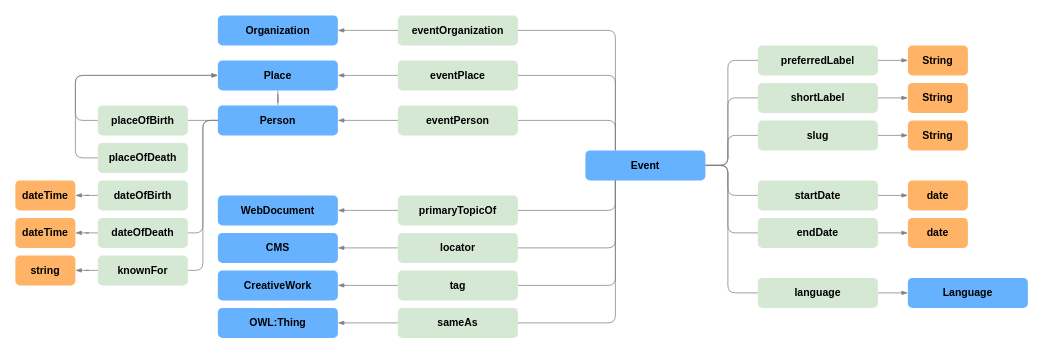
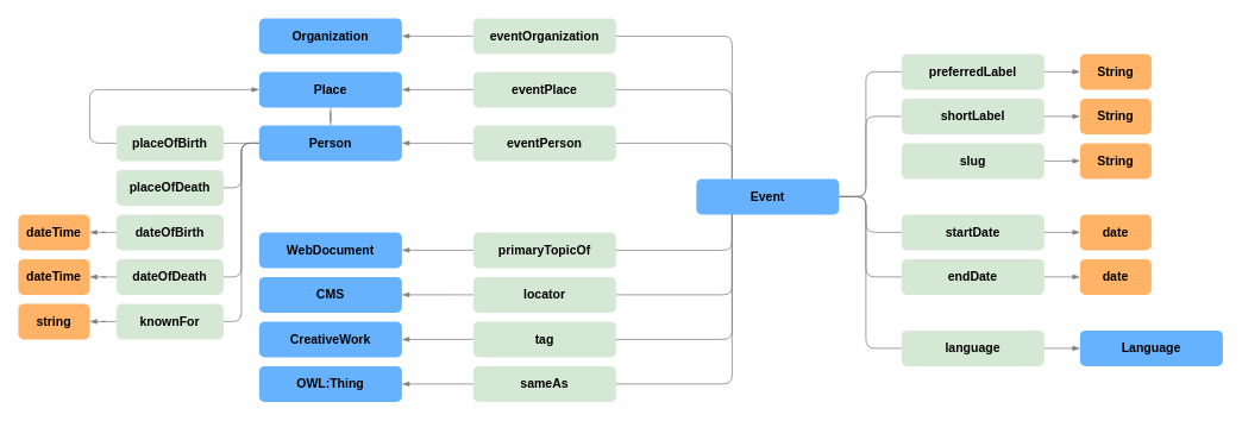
  <mxCell id="0" />
  <mxCell id="1" parent="0" />
  <mxCell id="2" value="&lt;font style=&quot;font-size: 14px&quot;&gt;&lt;b&gt;date&lt;/b&gt;&lt;br&gt;&lt;/font&gt;" style="rounded=1;whiteSpace=wrap;html=1;strokeColor=none;fillColor=#FFB366;" vertex="1" parent="1"><mxGeometry x="1210" y="240" width="80" height="40" as="geometry" /></mxCell>
  <mxCell id="3" style="edgeStyle=orthogonalEdgeStyle;rounded=1;orthogonalLoop=1;jettySize=auto;html=1;entryX=1;entryY=0.5;entryDx=0;entryDy=0;endArrow=none;endFill=0;strokeColor=#808080;fontSize=14;exitX=0.25;exitY=0;exitDx=0;exitDy=0;" edge="1" parent="1" source="13" target="21"><mxGeometry relative="1" as="geometry" /></mxCell>
  <mxCell id="4" style="edgeStyle=orthogonalEdgeStyle;rounded=1;orthogonalLoop=1;jettySize=auto;html=1;entryX=1;entryY=0.5;entryDx=0;entryDy=0;endArrow=none;endFill=0;strokeColor=#808080;fontSize=14;exitX=0.25;exitY=0;exitDx=0;exitDy=0;" edge="1" parent="1" source="13" target="27"><mxGeometry relative="1" as="geometry" /></mxCell>
  <mxCell id="5" style="edgeStyle=orthogonalEdgeStyle;rounded=1;orthogonalLoop=1;jettySize=auto;html=1;entryX=0;entryY=0.5;entryDx=0;entryDy=0;endArrow=none;endFill=0;strokeColor=#808080;fontSize=14;exitX=1;exitY=0.5;exitDx=0;exitDy=0;" edge="1" parent="1" source="13" target="31"><mxGeometry relative="1" as="geometry"><Array as="points"><mxPoint x="970" y="220" /><mxPoint x="970" y="310" /></Array></mxGeometry></mxCell>
  <mxCell id="6" style="edgeStyle=orthogonalEdgeStyle;rounded=1;orthogonalLoop=1;jettySize=auto;html=1;entryX=1;entryY=0.5;entryDx=0;entryDy=0;endArrow=none;endFill=0;strokeColor=#808080;fontSize=14;exitX=0.25;exitY=1;exitDx=0;exitDy=0;" edge="1" parent="1" source="13" target="38"><mxGeometry relative="1" as="geometry"><Array as="points"><mxPoint x="820" y="280" /></Array></mxGeometry></mxCell>
  <mxCell id="7" style="edgeStyle=orthogonalEdgeStyle;rounded=1;orthogonalLoop=1;jettySize=auto;html=1;entryX=1;entryY=0.5;entryDx=0;entryDy=0;endArrow=none;endFill=0;strokeColor=#808080;fontSize=14;exitX=0.25;exitY=0;exitDx=0;exitDy=0;" edge="1" parent="1" source="13" target="24"><mxGeometry relative="1" as="geometry" /></mxCell>
  <mxCell id="8" style="edgeStyle=orthogonalEdgeStyle;rounded=1;orthogonalLoop=1;jettySize=auto;html=1;entryX=0;entryY=0.5;entryDx=0;entryDy=0;endArrow=none;endFill=0;strokeColor=#808080;fontSize=14;exitX=1;exitY=0.5;exitDx=0;exitDy=0;" edge="1" parent="1" source="13" target="29"><mxGeometry relative="1" as="geometry"><Array as="points"><mxPoint x="970" y="220" /><mxPoint x="970" y="260" /></Array></mxGeometry></mxCell>
  <mxCell id="9" style="edgeStyle=orthogonalEdgeStyle;rounded=1;orthogonalLoop=1;jettySize=auto;html=1;entryX=0;entryY=0.5;entryDx=0;entryDy=0;endArrow=none;endFill=0;strokeColor=#808080;fontSize=14;" edge="1" parent="1" source="13" target="69"><mxGeometry relative="1" as="geometry"><Array as="points"><mxPoint x="970" y="220" /><mxPoint x="970" y="80" /></Array></mxGeometry></mxCell>
  <mxCell id="10" style="edgeStyle=orthogonalEdgeStyle;rounded=1;orthogonalLoop=1;jettySize=auto;html=1;entryX=0;entryY=0.5;entryDx=0;entryDy=0;endArrow=none;endFill=0;strokeColor=#808080;fontSize=14;" edge="1" parent="1" source="13" target="71"><mxGeometry relative="1" as="geometry"><Array as="points"><mxPoint x="970" y="220" /><mxPoint x="970" y="390" /></Array></mxGeometry></mxCell>
  <mxCell id="11" style="edgeStyle=orthogonalEdgeStyle;rounded=1;orthogonalLoop=1;jettySize=auto;html=1;entryX=0;entryY=0.5;entryDx=0;entryDy=0;endArrow=none;endFill=0;strokeColor=#808080;fontSize=14;" edge="1" parent="1" source="13" target="66"><mxGeometry relative="1" as="geometry"><Array as="points"><mxPoint x="970" y="220" /><mxPoint x="970" y="130" /></Array></mxGeometry></mxCell>
- <mxCell id="12" style="edgeStyle=orthogonalEdgeStyle;rounded=1;orthogonalLoop=1;jettySize=auto;html=1;entryX=0;entryY=0.5;entryDx=0;entryDy=0;endArrow=none;endFill=0;strokeColor=#808080;fontSize=14;" edge="1" parent="1" source="13" target="63"><mxGeometry relative="1" as="geometry"><Array as="points"><mxPoint x="970" y="220" /><mxPoint x="970" y="180" /></Array></mxGeometry></mxCell>
  <mxCell id="13" value="&lt;font style=&quot;font-size: 14px&quot;&gt;&lt;b&gt;Event&lt;/b&gt;&lt;br&gt;&lt;/font&gt;" style="rounded=1;whiteSpace=wrap;html=1;strokeColor=none;fillColor=#66B2FF;" vertex="1" parent="1"><mxGeometry x="780" y="200" width="160" height="40" as="geometry" /></mxCell>
  <mxCell id="14" style="edgeStyle=orthogonalEdgeStyle;rounded=1;orthogonalLoop=1;jettySize=auto;html=1;entryX=1;entryY=0.5;entryDx=0;entryDy=0;endArrow=none;endFill=0;strokeColor=#808080;fontSize=14;" edge="1" parent="1" source="19" target="36"><mxGeometry relative="1" as="geometry" /></mxCell>
+ <mxCell id="15" style="edgeStyle=orthogonalEdgeStyle;rounded=1;orthogonalLoop=1;jettySize=auto;html=1;entryX=1;entryY=0.5;entryDx=0;entryDy=0;endArrow=none;endFill=0;strokeColor=#808080;fontSize=14;" edge="1" parent="1" source="19" target="34"><mxGeometry relative="1" as="geometry" /></mxCell>
  <mxCell id="16" style="edgeStyle=orthogonalEdgeStyle;rounded=1;orthogonalLoop=1;jettySize=auto;html=1;endArrow=none;endFill=0;strokeColor=#808080;fontSize=14;" edge="1" parent="1" source="19" target="25"><mxGeometry relative="1" as="geometry" /></mxCell>
  <mxCell id="17" style="edgeStyle=orthogonalEdgeStyle;rounded=1;orthogonalLoop=1;jettySize=auto;html=1;entryX=1;entryY=0.5;entryDx=0;entryDy=0;endArrow=none;endFill=0;strokeColor=#808080;fontSize=14;" edge="1" parent="1" source="19" target="43"><mxGeometry relative="1" as="geometry" /></mxCell>
  <mxCell id="18" style="edgeStyle=orthogonalEdgeStyle;rounded=1;orthogonalLoop=1;jettySize=auto;html=1;entryX=1;entryY=0.5;entryDx=0;entryDy=0;endArrow=none;endFill=0;strokeColor=#808080;fontSize=14;" edge="1" parent="1" source="19" target="45"><mxGeometry relative="1" as="geometry" /></mxCell>
  <mxCell id="19" value="&lt;font style=&quot;font-size: 14px&quot;&gt;&lt;b&gt;Person&lt;/b&gt;&lt;br&gt;&lt;/font&gt;" style="rounded=1;whiteSpace=wrap;html=1;strokeColor=none;fillColor=#66B2FF;" vertex="1" parent="1"><mxGeometry x="290" y="140" width="160" height="40" as="geometry" /></mxCell>
  <mxCell id="20" style="edgeStyle=orthogonalEdgeStyle;rounded=1;orthogonalLoop=1;jettySize=auto;html=1;endArrow=blockThin;endFill=1;strokeColor=#808080;fontSize=14;" edge="1" parent="1" source="21" target="19"><mxGeometry relative="1" as="geometry" /></mxCell>
  <mxCell id="21" value="&lt;font&gt;&lt;b style=&quot;font-family: &amp;#34;helvetica&amp;#34;&quot;&gt;&lt;font style=&quot;font-size: 14px&quot;&gt;eventPerson&lt;/font&gt;&lt;/b&gt;&lt;br&gt;&lt;/font&gt;" style="rounded=1;whiteSpace=wrap;html=1;fillColor=#d5e8d4;strokeColor=none;" vertex="1" parent="1"><mxGeometry x="530" y="140" width="160" height="40" as="geometry" /></mxCell>
  <mxCell id="22" value="&lt;font style=&quot;font-size: 14px&quot;&gt;&lt;b&gt;Organization&lt;/b&gt;&lt;br&gt;&lt;/font&gt;" style="rounded=1;whiteSpace=wrap;html=1;strokeColor=none;fillColor=#66B2FF;" vertex="1" parent="1"><mxGeometry x="290" y="20" width="160" height="40" as="geometry" /></mxCell>
  <mxCell id="23" style="edgeStyle=orthogonalEdgeStyle;rounded=1;orthogonalLoop=1;jettySize=auto;html=1;entryX=1;entryY=0.5;entryDx=0;entryDy=0;endArrow=blockThin;endFill=1;strokeColor=#808080;fontSize=14;" edge="1" parent="1" source="24" target="22"><mxGeometry relative="1" as="geometry" /></mxCell>
  <mxCell id="24" value="&lt;font&gt;&lt;b style=&quot;font-family: &amp;#34;helvetica&amp;#34;&quot;&gt;&lt;font style=&quot;font-size: 14px&quot;&gt;eventOrganization&lt;/font&gt;&lt;/b&gt;&lt;br&gt;&lt;/font&gt;" style="rounded=1;whiteSpace=wrap;html=1;fillColor=#d5e8d4;strokeColor=none;" vertex="1" parent="1"><mxGeometry x="530" y="20" width="160" height="40" as="geometry" /></mxCell>
  <mxCell id="25" value="&lt;font style=&quot;font-size: 14px&quot;&gt;&lt;b&gt;Place&lt;/b&gt;&lt;br&gt;&lt;/font&gt;" style="rounded=1;whiteSpace=wrap;html=1;strokeColor=none;fillColor=#66B2FF;" vertex="1" parent="1"><mxGeometry x="290" y="80" width="160" height="40" as="geometry" /></mxCell>
  <mxCell id="26" style="edgeStyle=orthogonalEdgeStyle;rounded=1;orthogonalLoop=1;jettySize=auto;html=1;entryX=1;entryY=0.5;entryDx=0;entryDy=0;endArrow=blockThin;endFill=1;strokeColor=#808080;fontSize=14;" edge="1" parent="1" source="27" target="25"><mxGeometry relative="1" as="geometry" /></mxCell>
  <mxCell id="27" value="&lt;font&gt;&lt;b style=&quot;font-family: &amp;#34;helvetica&amp;#34;&quot;&gt;&lt;font style=&quot;font-size: 14px&quot;&gt;eventPlace&lt;/font&gt;&lt;/b&gt;&lt;br&gt;&lt;/font&gt;" style="rounded=1;whiteSpace=wrap;html=1;fillColor=#d5e8d4;strokeColor=none;" vertex="1" parent="1"><mxGeometry x="530" y="80" width="160" height="40" as="geometry" /></mxCell>
  <mxCell id="28" style="edgeStyle=orthogonalEdgeStyle;rounded=1;orthogonalLoop=1;jettySize=auto;html=1;entryX=0;entryY=0.5;entryDx=0;entryDy=0;endArrow=blockThin;endFill=1;strokeColor=#808080;fontSize=14;" edge="1" parent="1" source="29" target="2"><mxGeometry relative="1" as="geometry" /></mxCell>
  <mxCell id="29" value="&lt;font&gt;&lt;b style=&quot;font-family: &amp;#34;helvetica&amp;#34;&quot;&gt;&lt;font style=&quot;font-size: 14px&quot;&gt;startDate&lt;/font&gt;&lt;/b&gt;&lt;br&gt;&lt;/font&gt;" style="rounded=1;whiteSpace=wrap;html=1;fillColor=#d5e8d4;strokeColor=none;" vertex="1" parent="1"><mxGeometry x="1010" y="240" width="160" height="40" as="geometry" /></mxCell>
  <mxCell id="30" style="edgeStyle=orthogonalEdgeStyle;rounded=1;orthogonalLoop=1;jettySize=auto;html=1;entryX=0;entryY=0.5;entryDx=0;entryDy=0;endArrow=blockThin;endFill=1;strokeColor=#808080;fontSize=14;" edge="1" parent="1" source="31" target="32"><mxGeometry relative="1" as="geometry" /></mxCell>
  <mxCell id="31" value="&lt;font&gt;&lt;b style=&quot;font-family: &amp;#34;helvetica&amp;#34;&quot;&gt;&lt;font style=&quot;font-size: 14px&quot;&gt;endDate&lt;/font&gt;&lt;/b&gt;&lt;br&gt;&lt;/font&gt;" style="rounded=1;whiteSpace=wrap;html=1;fillColor=#d5e8d4;strokeColor=none;" vertex="1" parent="1"><mxGeometry x="1010" y="290" width="160" height="40" as="geometry" /></mxCell>
  <mxCell id="32" value="&lt;font style=&quot;font-size: 14px&quot;&gt;&lt;b&gt;date&lt;/b&gt;&lt;br&gt;&lt;/font&gt;" style="rounded=1;whiteSpace=wrap;html=1;strokeColor=none;fillColor=#FFB366;" vertex="1" parent="1"><mxGeometry x="1210" y="290" width="80" height="40" as="geometry" /></mxCell>
- <mxCell id="33" style="edgeStyle=orthogonalEdgeStyle;rounded=1;orthogonalLoop=1;jettySize=auto;html=1;endArrow=blockThin;endFill=1;strokeColor=#808080;fontSize=14;entryX=0;entryY=0.5;entryDx=0;entryDy=0;" edge="1" parent="1" source="34" target="25"><mxGeometry relative="1" as="geometry"><mxPoint x="280" y="100" as="targetPoint" /><Array as="points"><mxPoint x="100" y="210" /><mxPoint x="100" y="100" /></Array></mxGeometry></mxCell>
  <mxCell id="34" value="&lt;font&gt;&lt;b style=&quot;font-family: &amp;#34;helvetica&amp;#34;&quot;&gt;&lt;font style=&quot;font-size: 14px&quot;&gt;placeOfDeath&lt;/font&gt;&lt;/b&gt;&lt;br&gt;&lt;/font&gt;" style="rounded=1;whiteSpace=wrap;html=1;fillColor=#d5e8d4;strokeColor=none;" vertex="1" parent="1"><mxGeometry x="130" y="190" width="120" height="40" as="geometry" /></mxCell>
  <mxCell id="35" style="edgeStyle=orthogonalEdgeStyle;rounded=1;orthogonalLoop=1;jettySize=auto;html=1;entryX=0;entryY=0.5;entryDx=0;entryDy=0;endArrow=blockThin;endFill=1;strokeColor=#808080;fontSize=14;" edge="1" parent="1" source="36" target="25"><mxGeometry relative="1" as="geometry"><Array as="points"><mxPoint x="100" y="160" /><mxPoint x="100" y="100" /></Array></mxGeometry></mxCell>
  <mxCell id="36" value="&lt;font&gt;&lt;b style=&quot;font-family: &amp;#34;helvetica&amp;#34;&quot;&gt;&lt;font style=&quot;font-size: 14px&quot;&gt;placeOfBirth&lt;/font&gt;&lt;/b&gt;&lt;br&gt;&lt;/font&gt;" style="rounded=1;whiteSpace=wrap;html=1;fillColor=#d5e8d4;strokeColor=none;" vertex="1" parent="1"><mxGeometry x="130" y="140" width="120" height="40" as="geometry" /></mxCell>
  <mxCell id="37" style="edgeStyle=orthogonalEdgeStyle;rounded=1;orthogonalLoop=1;jettySize=auto;html=1;entryX=1;entryY=0.5;entryDx=0;entryDy=0;endArrow=blockThin;endFill=1;strokeColor=#808080;fontSize=14;" edge="1" parent="1" source="38" target="39"><mxGeometry relative="1" as="geometry" /></mxCell>
  <mxCell id="38" value="&lt;font&gt;&lt;b style=&quot;font-family: &amp;#34;helvetica&amp;#34;&quot;&gt;&lt;font style=&quot;font-size: 14px&quot;&gt;primaryTopicOf&lt;/font&gt;&lt;/b&gt;&lt;br&gt;&lt;/font&gt;" style="rounded=1;whiteSpace=wrap;html=1;fillColor=#d5e8d4;strokeColor=none;" vertex="1" parent="1"><mxGeometry x="530" y="260" width="160" height="40" as="geometry" /></mxCell>
  <mxCell id="39" value="&lt;font style=&quot;font-size: 14px&quot;&gt;&lt;b&gt;WebDocument&lt;/b&gt;&lt;br&gt;&lt;/font&gt;" style="rounded=1;whiteSpace=wrap;html=1;strokeColor=none;fillColor=#66B2FF;" vertex="1" parent="1"><mxGeometry x="290" y="260" width="160" height="40" as="geometry" /></mxCell>
  <mxCell id="40" style="edgeStyle=orthogonalEdgeStyle;rounded=1;orthogonalLoop=1;jettySize=auto;html=1;entryX=1;entryY=0.5;entryDx=0;entryDy=0;endArrow=blockThin;endFill=1;strokeColor=#808080;fontSize=14;" edge="1" parent="1" source="41" target="46"><mxGeometry relative="1" as="geometry" /></mxCell>
  <mxCell id="41" value="&lt;font&gt;&lt;b style=&quot;font-family: &amp;#34;helvetica&amp;#34;&quot;&gt;&lt;font style=&quot;font-size: 14px&quot;&gt;dateOfBirth&lt;/font&gt;&lt;/b&gt;&lt;br&gt;&lt;/font&gt;" style="rounded=1;whiteSpace=wrap;html=1;fillColor=#d5e8d4;strokeColor=none;" vertex="1" parent="1"><mxGeometry x="130" y="240" width="120" height="40" as="geometry" /></mxCell>
  <mxCell id="42" style="edgeStyle=orthogonalEdgeStyle;rounded=1;orthogonalLoop=1;jettySize=auto;html=1;endArrow=blockThin;endFill=1;strokeColor=#808080;fontSize=14;" edge="1" parent="1" source="43" target="47"><mxGeometry relative="1" as="geometry" /></mxCell>
  <mxCell id="43" value="&lt;font&gt;&lt;b style=&quot;font-family: &amp;#34;helvetica&amp;#34;&quot;&gt;&lt;font style=&quot;font-size: 14px&quot;&gt;dateOfDeath&lt;/font&gt;&lt;/b&gt;&lt;br&gt;&lt;/font&gt;" style="rounded=1;whiteSpace=wrap;html=1;fillColor=#d5e8d4;strokeColor=none;" vertex="1" parent="1"><mxGeometry x="130" y="290" width="120" height="40" as="geometry" /></mxCell>
  <mxCell id="44" style="edgeStyle=orthogonalEdgeStyle;rounded=1;orthogonalLoop=1;jettySize=auto;html=1;entryX=1;entryY=0.5;entryDx=0;entryDy=0;endArrow=blockThin;endFill=1;strokeColor=#808080;fontSize=14;" edge="1" parent="1" source="45" target="48"><mxGeometry relative="1" as="geometry" /></mxCell>
  <mxCell id="45" value="&lt;font&gt;&lt;b style=&quot;font-family: &amp;#34;helvetica&amp;#34;&quot;&gt;&lt;font style=&quot;font-size: 14px&quot;&gt;knownFor&lt;/font&gt;&lt;/b&gt;&lt;br&gt;&lt;/font&gt;" style="rounded=1;whiteSpace=wrap;html=1;fillColor=#d5e8d4;strokeColor=none;" vertex="1" parent="1"><mxGeometry x="130" y="340" width="120" height="40" as="geometry" /></mxCell>
  <mxCell id="46" value="&lt;font style=&quot;font-size: 14px&quot;&gt;&lt;b&gt;dateTime&lt;/b&gt;&lt;br&gt;&lt;/font&gt;" style="rounded=1;whiteSpace=wrap;html=1;strokeColor=none;fillColor=#FFB366;" vertex="1" parent="1"><mxGeometry x="20" y="240" width="80" height="40" as="geometry" /></mxCell>
  <mxCell id="47" value="&lt;font style=&quot;font-size: 14px&quot;&gt;&lt;b&gt;dateTime&lt;/b&gt;&lt;br&gt;&lt;/font&gt;" style="rounded=1;whiteSpace=wrap;html=1;strokeColor=none;fillColor=#FFB366;" vertex="1" parent="1"><mxGeometry x="20" y="290" width="80" height="40" as="geometry" /></mxCell>
  <mxCell id="48" value="&lt;font style=&quot;font-size: 14px&quot;&gt;&lt;b&gt;string&lt;/b&gt;&lt;br&gt;&lt;/font&gt;" style="rounded=1;whiteSpace=wrap;html=1;strokeColor=none;fillColor=#FFB366;" vertex="1" parent="1"><mxGeometry x="20" y="340" width="80" height="40" as="geometry" /></mxCell>
  <mxCell id="49" style="edgeStyle=orthogonalEdgeStyle;rounded=1;orthogonalLoop=1;jettySize=auto;html=1;entryX=0.25;entryY=1;entryDx=0;entryDy=0;endArrow=none;endFill=0;strokeColor=#808080;fontSize=14;" edge="1" parent="1" source="51" target="13"><mxGeometry relative="1" as="geometry" /></mxCell>
  <mxCell id="50" style="edgeStyle=orthogonalEdgeStyle;rounded=1;orthogonalLoop=1;jettySize=auto;html=1;entryX=1;entryY=0.5;entryDx=0;entryDy=0;endArrow=blockThin;endFill=1;strokeColor=#808080;fontSize=14;" edge="1" parent="1" source="51" target="52"><mxGeometry relative="1" as="geometry" /></mxCell>
  <mxCell id="51" value="&lt;font&gt;&lt;b style=&quot;font-family: &amp;#34;helvetica&amp;#34;&quot;&gt;&lt;font style=&quot;font-size: 14px&quot;&gt;locator&lt;/font&gt;&lt;/b&gt;&lt;br&gt;&lt;/font&gt;" style="rounded=1;whiteSpace=wrap;html=1;fillColor=#d5e8d4;strokeColor=none;" vertex="1" parent="1"><mxGeometry x="530" y="310" width="160" height="40" as="geometry" /></mxCell>
  <mxCell id="52" value="&lt;font style=&quot;font-size: 14px&quot;&gt;&lt;b&gt;CMS&lt;/b&gt;&lt;br&gt;&lt;/font&gt;" style="rounded=1;whiteSpace=wrap;html=1;strokeColor=none;fillColor=#66B2FF;" vertex="1" parent="1"><mxGeometry x="290" y="310" width="160" height="40" as="geometry" /></mxCell>
  <mxCell id="53" style="edgeStyle=orthogonalEdgeStyle;rounded=1;orthogonalLoop=1;jettySize=auto;html=1;endArrow=none;endFill=0;strokeColor=#808080;fontSize=14;entryX=0.25;entryY=1;entryDx=0;entryDy=0;" edge="1" parent="1" source="55" target="13"><mxGeometry relative="1" as="geometry"><mxPoint x="860" y="160" as="targetPoint" /></mxGeometry></mxCell>
  <mxCell id="54" style="edgeStyle=orthogonalEdgeStyle;rounded=1;orthogonalLoop=1;jettySize=auto;html=1;entryX=1;entryY=0.5;entryDx=0;entryDy=0;endArrow=blockThin;endFill=1;strokeColor=#808080;fontSize=14;" edge="1" parent="1" source="55" target="56"><mxGeometry relative="1" as="geometry" /></mxCell>
  <mxCell id="55" value="&lt;font&gt;&lt;b style=&quot;font-family: &amp;#34;helvetica&amp;#34;&quot;&gt;&lt;font style=&quot;font-size: 14px&quot;&gt;tag&lt;/font&gt;&lt;/b&gt;&lt;br&gt;&lt;/font&gt;" style="rounded=1;whiteSpace=wrap;html=1;fillColor=#d5e8d4;strokeColor=none;" vertex="1" parent="1"><mxGeometry x="530" y="360" width="160" height="40" as="geometry" /></mxCell>
  <mxCell id="56" value="&lt;font style=&quot;font-size: 14px&quot;&gt;&lt;b&gt;CreativeWork&lt;/b&gt;&lt;br&gt;&lt;/font&gt;" style="rounded=1;whiteSpace=wrap;html=1;strokeColor=none;fillColor=#66B2FF;" vertex="1" parent="1"><mxGeometry x="290" y="360" width="160" height="40" as="geometry" /></mxCell>
  <mxCell id="57" style="edgeStyle=orthogonalEdgeStyle;rounded=1;orthogonalLoop=1;jettySize=auto;html=1;endArrow=none;endFill=0;strokeColor=#808080;fontSize=14;entryX=0.25;entryY=1;entryDx=0;entryDy=0;" edge="1" parent="1" source="59" target="13"><mxGeometry relative="1" as="geometry"><mxPoint x="860" y="120" as="targetPoint" /></mxGeometry></mxCell>
  <mxCell id="58" style="edgeStyle=orthogonalEdgeStyle;rounded=1;orthogonalLoop=1;jettySize=auto;html=1;entryX=1;entryY=0.5;entryDx=0;entryDy=0;endArrow=blockThin;endFill=1;strokeColor=#808080;fontSize=14;" edge="1" parent="1" source="59" target="60"><mxGeometry relative="1" as="geometry" /></mxCell>
  <mxCell id="59" value="&lt;font&gt;&lt;b style=&quot;font-family: &amp;#34;helvetica&amp;#34;&quot;&gt;&lt;font style=&quot;font-size: 14px&quot;&gt;sameAs&lt;/font&gt;&lt;/b&gt;&lt;br&gt;&lt;/font&gt;" style="rounded=1;whiteSpace=wrap;html=1;fillColor=#d5e8d4;strokeColor=none;" vertex="1" parent="1"><mxGeometry x="530" y="410" width="160" height="40" as="geometry" /></mxCell>
  <mxCell id="60" value="&lt;font style=&quot;font-size: 14px&quot;&gt;&lt;b&gt;OWL:Thing&lt;/b&gt;&lt;br&gt;&lt;/font&gt;" style="rounded=1;whiteSpace=wrap;html=1;strokeColor=none;fillColor=#66B2FF;" vertex="1" parent="1"><mxGeometry x="290" y="410" width="160" height="40" as="geometry" /></mxCell>
  <mxCell id="61" value="&lt;font style=&quot;font-size: 14px&quot;&gt;&lt;b&gt;String&lt;/b&gt;&lt;br&gt;&lt;/font&gt;" style="rounded=1;whiteSpace=wrap;html=1;strokeColor=none;fillColor=#FFB366;" vertex="1" parent="1"><mxGeometry x="1210" y="160" width="80" height="40" as="geometry" /></mxCell>
  <mxCell id="62" style="edgeStyle=orthogonalEdgeStyle;rounded=1;orthogonalLoop=1;jettySize=auto;html=1;entryX=0;entryY=0.5;entryDx=0;entryDy=0;endArrow=blockThin;endFill=1;strokeColor=#808080;fontSize=14;" edge="1" parent="1" source="63" target="61"><mxGeometry relative="1" as="geometry" /></mxCell>
  <mxCell id="63" value="&lt;font&gt;&lt;b style=&quot;font-family: &amp;#34;helvetica&amp;#34;&quot;&gt;&lt;font style=&quot;font-size: 14px&quot;&gt;slug&lt;/font&gt;&lt;/b&gt;&lt;br&gt;&lt;/font&gt;" style="rounded=1;whiteSpace=wrap;html=1;fillColor=#d5e8d4;strokeColor=none;" vertex="1" parent="1"><mxGeometry x="1010" y="160" width="160" height="40" as="geometry" /></mxCell>
  <mxCell id="64" value="&lt;font style=&quot;font-size: 14px&quot;&gt;&lt;b&gt;String&lt;/b&gt;&lt;br&gt;&lt;/font&gt;" style="rounded=1;whiteSpace=wrap;html=1;strokeColor=none;fillColor=#FFB366;" vertex="1" parent="1"><mxGeometry x="1210" y="110" width="80" height="40" as="geometry" /></mxCell>
  <mxCell id="65" style="edgeStyle=orthogonalEdgeStyle;rounded=1;orthogonalLoop=1;jettySize=auto;html=1;entryX=0;entryY=0.5;entryDx=0;entryDy=0;endArrow=blockThin;endFill=1;strokeColor=#808080;fontSize=14;" edge="1" parent="1" source="66" target="64"><mxGeometry relative="1" as="geometry" /></mxCell>
  <mxCell id="66" value="&lt;font&gt;&lt;b style=&quot;font-family: &amp;#34;helvetica&amp;#34;&quot;&gt;&lt;font style=&quot;font-size: 14px&quot;&gt;shortLabel&lt;/font&gt;&lt;/b&gt;&lt;br&gt;&lt;/font&gt;" style="rounded=1;whiteSpace=wrap;html=1;fillColor=#d5e8d4;strokeColor=none;" vertex="1" parent="1"><mxGeometry x="1010" y="110" width="160" height="40" as="geometry" /></mxCell>
  <mxCell id="67" value="&lt;font style=&quot;font-size: 14px&quot;&gt;&lt;b&gt;String&lt;/b&gt;&lt;br&gt;&lt;/font&gt;" style="rounded=1;whiteSpace=wrap;html=1;strokeColor=none;fillColor=#FFB366;" vertex="1" parent="1"><mxGeometry x="1210" y="60" width="80" height="40" as="geometry" /></mxCell>
  <mxCell id="68" style="edgeStyle=orthogonalEdgeStyle;rounded=1;orthogonalLoop=1;jettySize=auto;html=1;entryX=0;entryY=0.5;entryDx=0;entryDy=0;endArrow=blockThin;endFill=1;strokeColor=#808080;fontSize=14;" edge="1" parent="1" source="69" target="67"><mxGeometry relative="1" as="geometry" /></mxCell>
  <mxCell id="69" value="&lt;font&gt;&lt;b style=&quot;font-family: &amp;#34;helvetica&amp;#34;&quot;&gt;&lt;font style=&quot;font-size: 14px&quot;&gt;preferredLabel&lt;/font&gt;&lt;/b&gt;&lt;br&gt;&lt;/font&gt;" style="rounded=1;whiteSpace=wrap;html=1;fillColor=#d5e8d4;strokeColor=none;" vertex="1" parent="1"><mxGeometry x="1010" y="60" width="160" height="40" as="geometry" /></mxCell>
  <mxCell id="70" style="edgeStyle=orthogonalEdgeStyle;rounded=1;orthogonalLoop=1;jettySize=auto;html=1;entryX=0;entryY=0.5;entryDx=0;entryDy=0;endArrow=blockThin;endFill=1;strokeColor=#808080;fontSize=14;" edge="1" parent="1" source="71" target="72"><mxGeometry relative="1" as="geometry" /></mxCell>
  <mxCell id="71" value="&lt;font&gt;&lt;b style=&quot;font-family: &amp;#34;helvetica&amp;#34;&quot;&gt;&lt;font style=&quot;font-size: 14px&quot;&gt;language&lt;/font&gt;&lt;/b&gt;&lt;br&gt;&lt;/font&gt;" style="rounded=1;whiteSpace=wrap;html=1;fillColor=#d5e8d4;strokeColor=none;" vertex="1" parent="1"><mxGeometry x="1010" y="370" width="160" height="40" as="geometry" /></mxCell>
  <mxCell id="72" value="&lt;font style=&quot;font-size: 14px&quot;&gt;&lt;b&gt;Language&lt;/b&gt;&lt;br&gt;&lt;/font&gt;" style="rounded=1;whiteSpace=wrap;html=1;strokeColor=none;fillColor=#66B2FF;" vertex="1" parent="1"><mxGeometry x="1210" y="370" width="160" height="40" as="geometry" /></mxCell>
